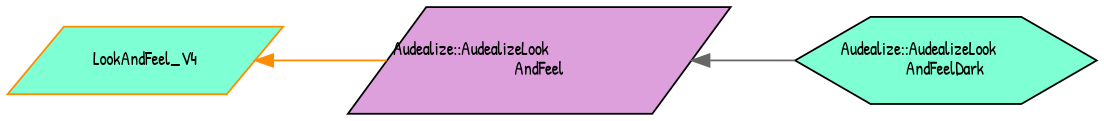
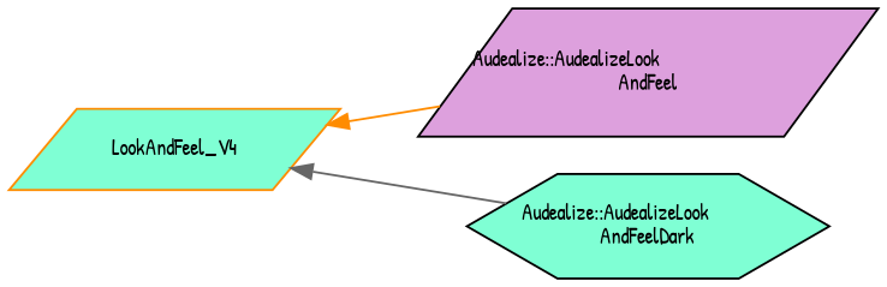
  digraph {
    fontname="Patrick Hand"
    rankdir=LR
    node [color=black fillcolor=aquamarine fontname="Patrick Hand" fontsize=10 shape=parallelogram style=filled]
    edge [dir=back fontname="Patrick Hand" fontsize=10 labelfontname=Helvetica labelfontsize=10 style=solid]
    n1 [color=darkorange height=0.2 label=LookAndFeel_V4 width=0.4]
    n2 [fillcolor=plum height=0.2 label="Audealize::AudealizeLook\lAndFeel" width=0.4]
    n3 [height=0.2 label="Audealize::AudealizeLook\lAndFeelDark" shape=hexagon width=0.4]
    n1 -> n2 [color=darkorange]
-   n2 -> n3 [color=gray40]
+   n1 -> n3 [color=gray40]
  }
